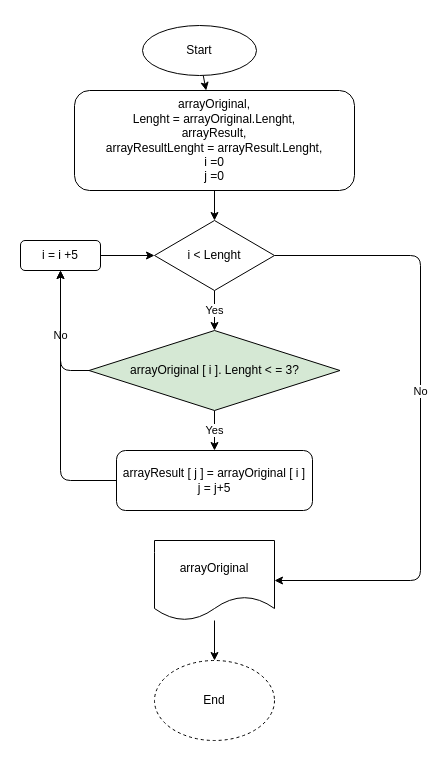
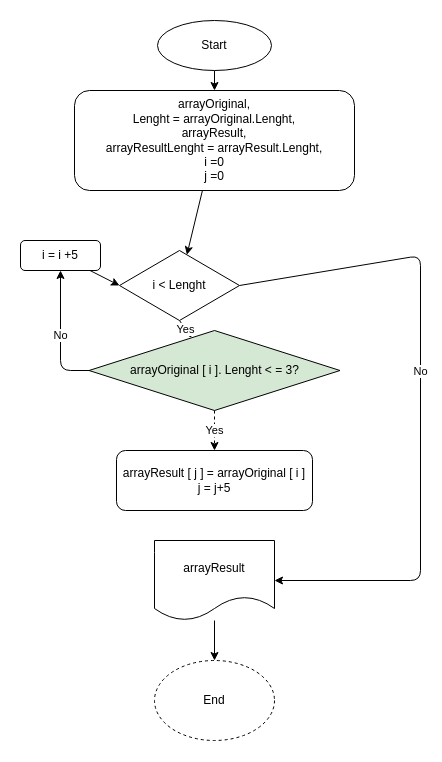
  <mxCell id="0" />
  <mxCell id="1" parent="0" />
  <mxCell id="2" style="edgeStyle=none;html=1;" parent="1" source="3" target="5" edge="1"><mxGeometry relative="1" as="geometry"><mxPoint x="214" y="110" as="targetPoint" /></mxGeometry></mxCell>
- <mxCell id="3" value="Start" style="ellipse;whiteSpace=wrap;html=1;" parent="1" vertex="1"><mxGeometry x="142" y="25" width="114" height="50" as="geometry" /></mxCell>
+ <mxCell id="3" value="Start" style="ellipse;whiteSpace=wrap;html=1;" parent="1" vertex="1"><mxGeometry x="157" y="20" width="114" height="50" as="geometry" /></mxCell>
  <mxCell id="4" style="edgeStyle=none;html=1;" edge="1" parent="1" source="5" target="8"><mxGeometry relative="1" as="geometry"><mxPoint x="214" y="210" as="targetPoint" /></mxGeometry></mxCell>
  <mxCell id="5" value="arrayOriginal,&lt;br&gt;Lenght = arrayOriginal.Lenght,&lt;br&gt;arrayResult,&lt;br&gt;arrayResultLenght = arrayResult.Lenght,&lt;br&gt;i =0&lt;br&gt;j =0" style="rounded=1;whiteSpace=wrap;html=1;" parent="1" vertex="1"><mxGeometry x="74" y="90" width="280" height="100" as="geometry" /></mxCell>
  <mxCell id="6" value="Yes" style="edgeStyle=none;html=1;exitX=0.5;exitY=1;exitDx=0;exitDy=0;" edge="1" parent="1" source="8" target="11"><mxGeometry relative="1" as="geometry"><mxPoint x="215" y="310" as="targetPoint" /></mxGeometry></mxCell>
  <mxCell id="7" value="No" style="edgeStyle=none;html=1;exitX=1;exitY=0.5;exitDx=0;exitDy=0;" edge="1" parent="1" source="8" target="17"><mxGeometry x="-0.087" relative="1" as="geometry"><mxPoint x="280" y="580" as="targetPoint" /><Array as="points"><mxPoint x="420" y="255" /><mxPoint x="420" y="580" /></Array><mxPoint as="offset" /></mxGeometry></mxCell>
- <mxCell id="8" value="&lt;span&gt;i &amp;lt; Lenght&lt;/span&gt;" style="rhombus;whiteSpace=wrap;html=1;" vertex="1" parent="1"><mxGeometry x="154" y="220" width="120" height="70" as="geometry" /></mxCell>
- <mxCell id="9" value="Yes" style="edgeStyle=none;html=1;exitX=0.5;exitY=1;exitDx=0;exitDy=0;" edge="1" parent="1" source="11" target="13"><mxGeometry relative="1" as="geometry"><mxPoint x="214" y="470" as="targetPoint" /></mxGeometry></mxCell>
+ <mxCell id="8" value="&lt;span&gt;i &amp;lt; Lenght&lt;/span&gt;" style="rhombus;whiteSpace=wrap;html=1;" vertex="1" parent="1"><mxGeometry x="119" y="250" width="120" height="70" as="geometry" /></mxCell>
+ <mxCell id="9" value="Yes" style="edgeStyle=none;html=1;exitX=0.5;exitY=1;exitDx=0;exitDy=0;dashed=1;" edge="1" parent="1" source="11" target="13"><mxGeometry relative="1" as="geometry"><mxPoint x="214" y="470" as="targetPoint" /></mxGeometry></mxCell>
  <mxCell id="10" value="No" style="edgeStyle=none;html=1;exitX=0;exitY=0.5;exitDx=0;exitDy=0;entryX=0.5;entryY=1;entryDx=0;entryDy=0;" edge="1" parent="1" source="11" target="15"><mxGeometry relative="1" as="geometry"><Array as="points"><mxPoint x="60" y="370" /></Array></mxGeometry></mxCell>
  <mxCell id="11" value="arrayOriginal [ i ]. Lenght &amp;lt; = 3?" style="rhombus;whiteSpace=wrap;html=1;fillColor=#d5e8d4;" vertex="1" parent="1"><mxGeometry x="88.5" y="330" width="251" height="80" as="geometry" /></mxCell>
- <mxCell id="12" style="edgeStyle=none;html=1;exitX=0;exitY=0.5;exitDx=0;exitDy=0;entryX=0.5;entryY=1;entryDx=0;entryDy=0;" edge="1" parent="1" source="13" target="15"><mxGeometry relative="1" as="geometry"><Array as="points"><mxPoint x="60" y="480" /></Array></mxGeometry></mxCell>
  <mxCell id="13" value="&lt;span&gt;arrayResult [ j ] =&amp;nbsp;&lt;/span&gt;arrayOriginal [ i ]&lt;br&gt;j = j+5" style="rounded=1;whiteSpace=wrap;html=1;" vertex="1" parent="1"><mxGeometry x="116" y="450" width="196" height="60" as="geometry" /></mxCell>
  <mxCell id="14" style="edgeStyle=none;html=1;entryX=0;entryY=0.5;entryDx=0;entryDy=0;" edge="1" parent="1" source="15" target="8"><mxGeometry relative="1" as="geometry" /></mxCell>
  <mxCell id="15" value="i = i +5" style="rounded=1;whiteSpace=wrap;html=1;" vertex="1" parent="1"><mxGeometry x="20" y="240" width="80" height="30" as="geometry" /></mxCell>
  <mxCell id="16" style="edgeStyle=none;html=1;" edge="1" parent="1" source="17" target="18"><mxGeometry relative="1" as="geometry"><mxPoint x="214" y="680" as="targetPoint" /></mxGeometry></mxCell>
- <mxCell id="17" value="arrayOriginal" style="shape=document;whiteSpace=wrap;html=1;boundedLbl=1;" vertex="1" parent="1"><mxGeometry x="154" y="540" width="120" height="80" as="geometry" /></mxCell>
+ <mxCell id="17" value="arrayResult" style="shape=document;whiteSpace=wrap;html=1;boundedLbl=1;" vertex="1" parent="1"><mxGeometry x="154" y="540" width="120" height="80" as="geometry" /></mxCell>
  <mxCell id="18" value="End" style="ellipse;whiteSpace=wrap;html=1;dashed=1;" vertex="1" parent="1"><mxGeometry x="154" y="660" width="120" height="80" as="geometry" /></mxCell>
